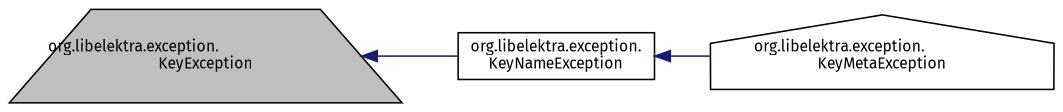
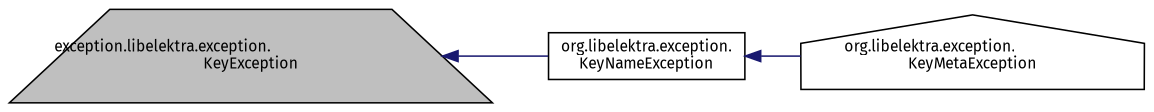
  digraph {
    fontname="Fira Sans"
    rankdir=LR
    node [color=black fillcolor=white fontname="Fira Sans" fontsize=10 style=filled]
    edge [color=midnightblue dir=back fontname="Fira Sans" fontsize=10 labelfontname=Helvetica labelfontsize=10 style=solid]
-   n1 [fillcolor=grey75 fontcolor=black height=0.2 label="org.libelektra.exception.\lKeyException" shape=trapezium width=0.4]
+   n1 [fillcolor=grey75 fontcolor=black height=0.2 label="exception.libelektra.exception.\lKeyException" shape=trapezium width=0.4]
    n2 [height=0.2 label="org.libelektra.exception.\lKeyNameException" shape=box width=0.4]
    n3 [height=0.2 label="org.libelektra.exception.\lKeyMetaException" shape=house width=0.4]
    n1 -> n2
    n2 -> n3
  }
